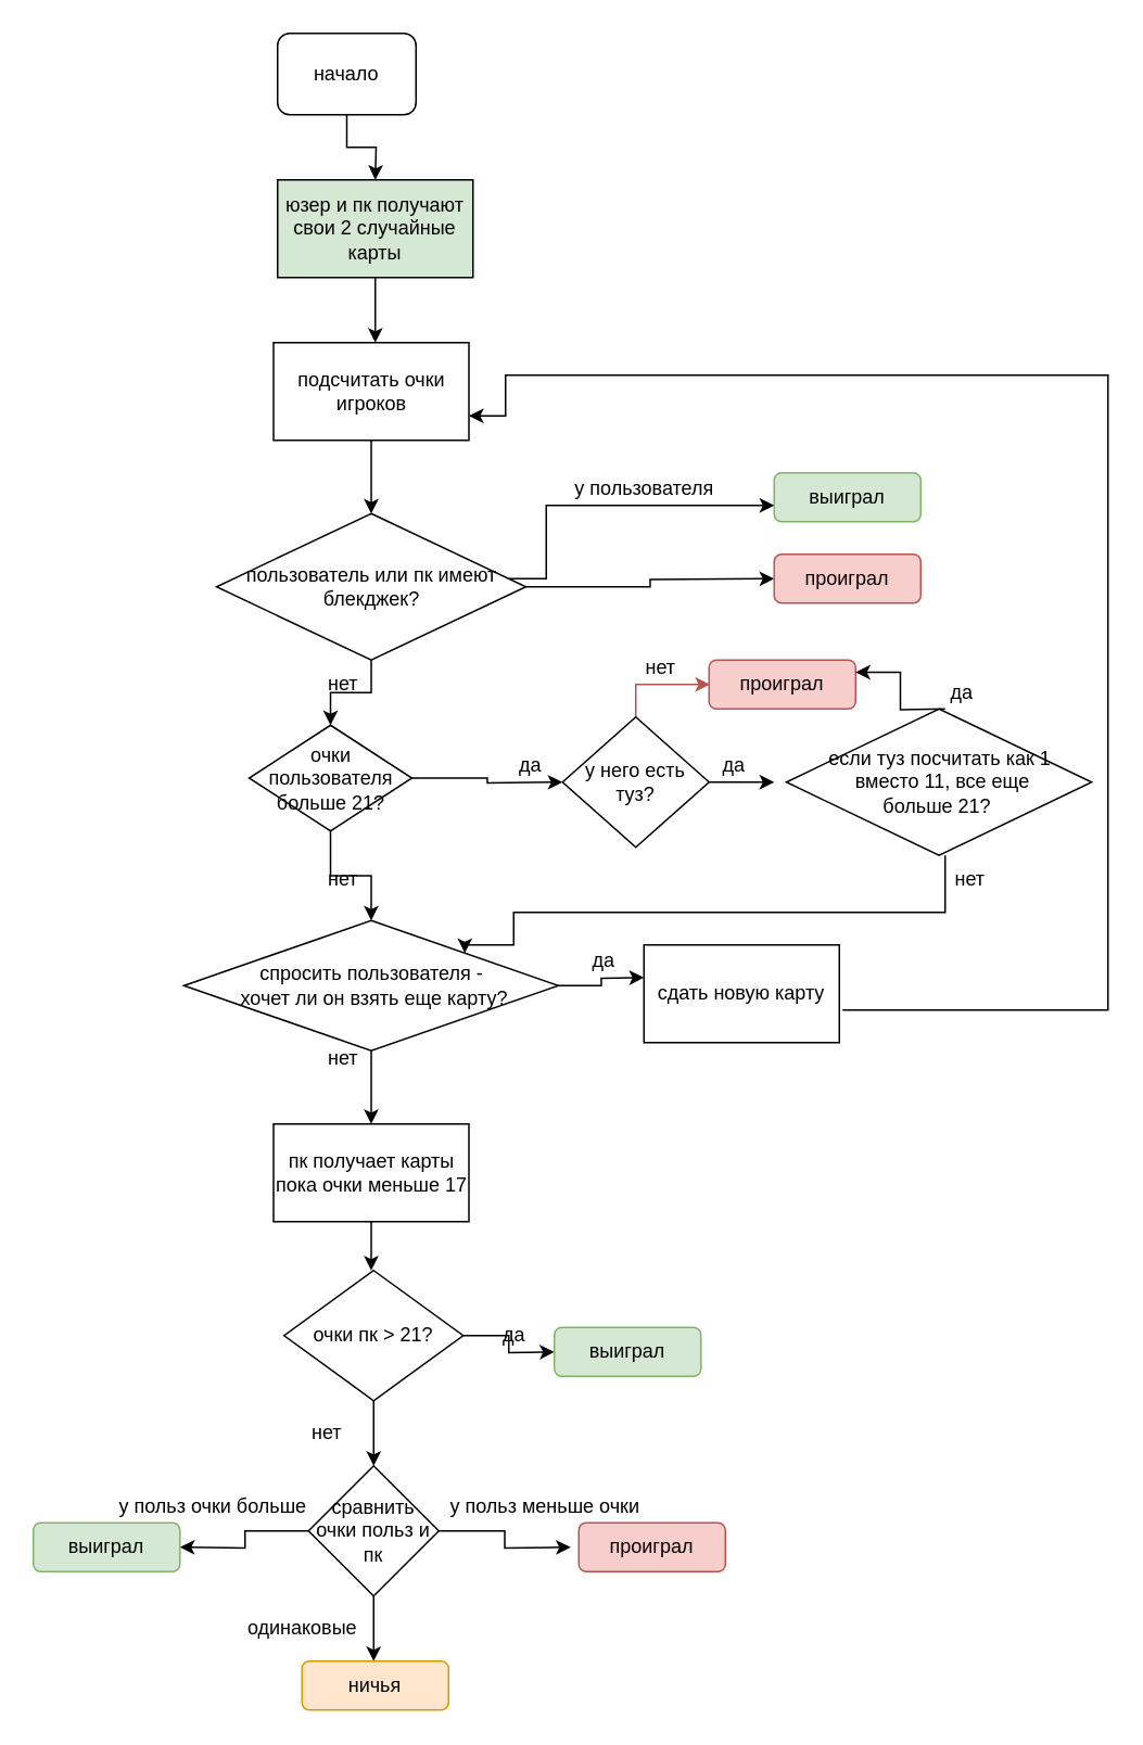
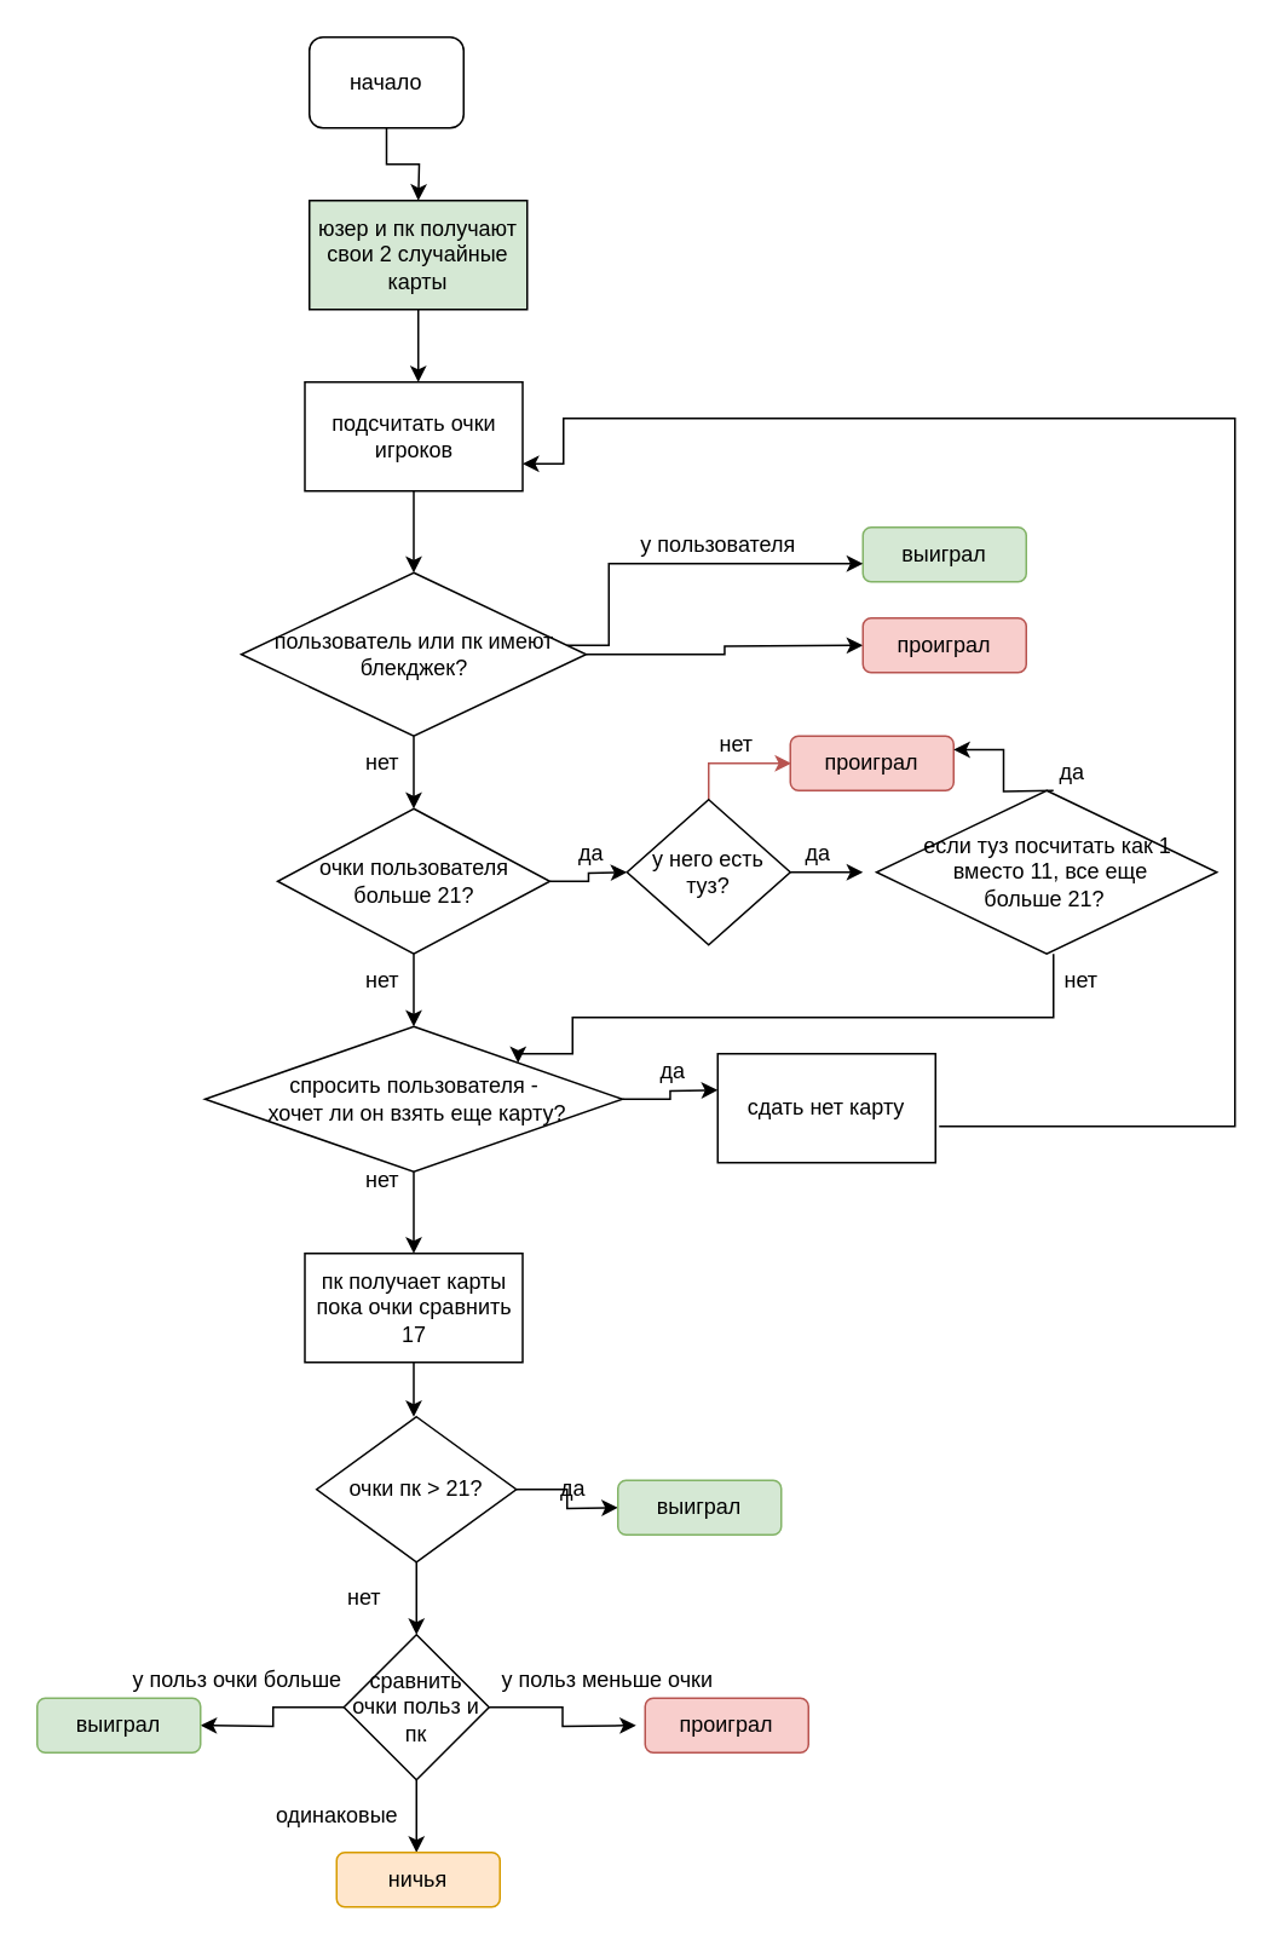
  <mxCell id="0" />
  <mxCell id="1" parent="0" />
  <mxCell id="2" style="edgeStyle=orthogonalEdgeStyle;rounded=0;orthogonalLoop=1;jettySize=auto;html=1;" parent="1" source="3" edge="1"><mxGeometry relative="1" as="geometry"><mxPoint x="230" y="110" as="targetPoint" /></mxGeometry></mxCell>
  <mxCell id="3" value="начало" style="rounded=1;whiteSpace=wrap;html=1;" parent="1" vertex="1"><mxGeometry x="170" y="20" width="85" height="50" as="geometry" /></mxCell>
  <mxCell id="4" style="edgeStyle=orthogonalEdgeStyle;rounded=0;orthogonalLoop=1;jettySize=auto;html=1;" parent="1" source="5" edge="1"><mxGeometry relative="1" as="geometry"><mxPoint x="230" y="210" as="targetPoint" /></mxGeometry></mxCell>
  <mxCell id="5" value="юзер и пк получают свои 2 случайные карты" style="rounded=0;whiteSpace=wrap;html=1;fillColor=#d5e8d4;" parent="1" vertex="1"><mxGeometry x="170" y="110" width="120" height="60" as="geometry" /></mxCell>
  <mxCell id="6" value="у пользователя" style="text;html=1;align=center;verticalAlign=middle;resizable=0;points=[];autosize=1;" parent="1" vertex="1"><mxGeometry x="345" y="290" width="100" height="20" as="geometry" /></mxCell>
  <mxCell id="7" value="выиграл" style="rounded=1;whiteSpace=wrap;html=1;fillColor=#d5e8d4;strokeColor=#82b366;" parent="1" vertex="1"><mxGeometry x="475" y="290" width="90" height="30" as="geometry" /></mxCell>
  <mxCell id="8" style="edgeStyle=orthogonalEdgeStyle;rounded=0;orthogonalLoop=1;jettySize=auto;html=1;entryX=1;entryY=0.75;entryDx=0;entryDy=0;" edge="1" parent="1" target="10"><mxGeometry relative="1" as="geometry"><mxPoint x="310" y="265" as="targetPoint" /><mxPoint x="517" y="620" as="sourcePoint" /><Array as="points"><mxPoint x="680" y="620" /><mxPoint x="680" y="230" /><mxPoint x="310" y="230" /><mxPoint x="310" y="255" /></Array></mxGeometry></mxCell>
  <mxCell id="9" style="edgeStyle=orthogonalEdgeStyle;rounded=0;orthogonalLoop=1;jettySize=auto;html=1;entryX=0.5;entryY=0;entryDx=0;entryDy=0;" edge="1" parent="1" source="10" target="14"><mxGeometry relative="1" as="geometry"><mxPoint x="227.5" y="300" as="targetPoint" /></mxGeometry></mxCell>
  <mxCell id="10" value="подсчитать очки игроков" style="rounded=0;whiteSpace=wrap;html=1;" vertex="1" parent="1"><mxGeometry x="167.5" y="210" width="120" height="60" as="geometry" /></mxCell>
  <mxCell id="11" style="edgeStyle=orthogonalEdgeStyle;rounded=0;orthogonalLoop=1;jettySize=auto;html=1;" edge="1" parent="1" source="14"><mxGeometry relative="1" as="geometry"><mxPoint x="475" y="310" as="targetPoint" /><Array as="points"><mxPoint x="335" y="355" /><mxPoint x="335" y="310" /></Array></mxGeometry></mxCell>
  <mxCell id="12" style="edgeStyle=orthogonalEdgeStyle;rounded=0;orthogonalLoop=1;jettySize=auto;html=1;" edge="1" parent="1" source="14"><mxGeometry relative="1" as="geometry"><mxPoint x="475" y="355" as="targetPoint" /></mxGeometry></mxCell>
  <mxCell id="13" style="edgeStyle=orthogonalEdgeStyle;rounded=0;orthogonalLoop=1;jettySize=auto;html=1;entryX=0.5;entryY=0;entryDx=0;entryDy=0;" edge="1" parent="1" source="14" target="19"><mxGeometry relative="1" as="geometry"><mxPoint x="235" y="440" as="targetPoint" /></mxGeometry></mxCell>
  <mxCell id="14" value="пользователь или пк имеют блекджек?" style="rhombus;whiteSpace=wrap;html=1;" vertex="1" parent="1"><mxGeometry x="132.5" y="315" width="190" height="90" as="geometry" /></mxCell>
  <mxCell id="15" value="проиграл" style="rounded=1;whiteSpace=wrap;html=1;fillColor=#f8cecc;strokeColor=#b85450;" vertex="1" parent="1"><mxGeometry x="475" y="340" width="90" height="30" as="geometry" /></mxCell>
  <mxCell id="16" value="нет" style="text;html=1;align=center;verticalAlign=middle;resizable=0;points=[];autosize=1;" vertex="1" parent="1"><mxGeometry x="195" y="410" width="30" height="20" as="geometry" /></mxCell>
  <mxCell id="17" style="edgeStyle=orthogonalEdgeStyle;rounded=0;orthogonalLoop=1;jettySize=auto;html=1;entryX=0.5;entryY=0;entryDx=0;entryDy=0;" edge="1" parent="1" source="19" target="33"><mxGeometry relative="1" as="geometry"><mxPoint x="235" y="560" as="targetPoint" /></mxGeometry></mxCell>
  <mxCell id="18" style="edgeStyle=orthogonalEdgeStyle;rounded=0;orthogonalLoop=1;jettySize=auto;html=1;" edge="1" parent="1" source="19"><mxGeometry relative="1" as="geometry"><mxPoint x="345" y="480" as="targetPoint" /></mxGeometry></mxCell>
- <mxCell id="19" value="очки пользователя больше 21?" style="rhombus;whiteSpace=wrap;html=1;" vertex="1" parent="1"><mxGeometry x="152.5" y="445" width="100" height="65" as="geometry" /></mxCell>
+ <mxCell id="19" value="очки пользователя больше 21?" style="rhombus;whiteSpace=wrap;html=1;" vertex="1" parent="1"><mxGeometry x="152.5" y="445" width="150" height="80" as="geometry" /></mxCell>
  <mxCell id="20" value="да" style="text;html=1;align=center;verticalAlign=middle;resizable=0;points=[];autosize=1;" vertex="1" parent="1"><mxGeometry x="310" y="460" width="30" height="20" as="geometry" /></mxCell>
  <mxCell id="21" value="нет" style="text;html=1;align=center;verticalAlign=middle;resizable=0;points=[];autosize=1;" vertex="1" parent="1"><mxGeometry x="195" y="530" width="30" height="20" as="geometry" /></mxCell>
  <mxCell id="22" style="edgeStyle=orthogonalEdgeStyle;rounded=0;orthogonalLoop=1;jettySize=auto;html=1;" edge="1" parent="1" source="24"><mxGeometry relative="1" as="geometry"><mxPoint x="475" y="480" as="targetPoint" /></mxGeometry></mxCell>
  <mxCell id="23" style="edgeStyle=orthogonalEdgeStyle;rounded=0;orthogonalLoop=1;jettySize=auto;html=1;fillColor=#f8cecc;strokeColor=#b85450;" edge="1" parent="1" source="24"><mxGeometry relative="1" as="geometry"><mxPoint x="435" y="420" as="targetPoint" /></mxGeometry></mxCell>
  <mxCell id="24" value="у него есть туз?" style="rhombus;whiteSpace=wrap;html=1;" vertex="1" parent="1"><mxGeometry x="345" y="440" width="90" height="80" as="geometry" /></mxCell>
  <mxCell id="25" value="да" style="text;html=1;align=center;verticalAlign=middle;resizable=0;points=[];autosize=1;" vertex="1" parent="1"><mxGeometry x="435" y="460" width="30" height="20" as="geometry" /></mxCell>
  <mxCell id="26" value="нет" style="text;html=1;align=center;verticalAlign=middle;resizable=0;points=[];autosize=1;" vertex="1" parent="1"><mxGeometry x="390" y="400" width="30" height="20" as="geometry" /></mxCell>
  <mxCell id="27" value="проиграл" style="rounded=1;whiteSpace=wrap;html=1;fillColor=#f8cecc;strokeColor=#b85450;" vertex="1" parent="1"><mxGeometry x="435" y="405" width="90" height="30" as="geometry" /></mxCell>
  <mxCell id="28" style="edgeStyle=orthogonalEdgeStyle;rounded=0;orthogonalLoop=1;jettySize=auto;html=1;entryX=1;entryY=0.25;entryDx=0;entryDy=0;" edge="1" parent="1" target="27"><mxGeometry relative="1" as="geometry"><mxPoint x="580" y="435" as="sourcePoint" /></mxGeometry></mxCell>
  <mxCell id="29" style="edgeStyle=orthogonalEdgeStyle;rounded=0;orthogonalLoop=1;jettySize=auto;html=1;entryX=1;entryY=0;entryDx=0;entryDy=0;" edge="1" parent="1" target="33"><mxGeometry relative="1" as="geometry"><Array as="points"><mxPoint x="580" y="560" /><mxPoint x="315" y="560" /><mxPoint x="315" y="580" /></Array><mxPoint x="355" y="560" as="targetPoint" /><mxPoint x="580" y="525" as="sourcePoint" /></mxGeometry></mxCell>
  <mxCell id="30" value="если туз посчитать как 1&lt;br&gt;&amp;nbsp;вместо 11, все еще &lt;br&gt;больше 21?&amp;nbsp;" style="rhombus;whiteSpace=wrap;html=1;" vertex="1" parent="1"><mxGeometry x="482.5" y="435" width="187.5" height="90" as="geometry" /></mxCell>
  <mxCell id="31" style="edgeStyle=orthogonalEdgeStyle;rounded=0;orthogonalLoop=1;jettySize=auto;html=1;entryX=0.5;entryY=0;entryDx=0;entryDy=0;" edge="1" parent="1" source="33" target="40"><mxGeometry relative="1" as="geometry"><mxPoint x="235" y="680" as="targetPoint" /></mxGeometry></mxCell>
  <mxCell id="32" style="edgeStyle=orthogonalEdgeStyle;rounded=0;orthogonalLoop=1;jettySize=auto;html=1;" edge="1" parent="1" source="33"><mxGeometry relative="1" as="geometry"><mxPoint x="395" y="600" as="targetPoint" /></mxGeometry></mxCell>
  <mxCell id="33" value="спросить пользователя -&lt;br&gt;&amp;nbsp;хочет ли он взять еще карту?" style="rhombus;whiteSpace=wrap;html=1;" vertex="1" parent="1"><mxGeometry x="112.5" y="565" width="230" height="80" as="geometry" /></mxCell>
  <mxCell id="34" value="да" style="text;html=1;align=center;verticalAlign=middle;resizable=0;points=[];autosize=1;" vertex="1" parent="1"><mxGeometry x="575" y="415" width="30" height="20" as="geometry" /></mxCell>
  <mxCell id="35" value="нет" style="text;html=1;align=center;verticalAlign=middle;resizable=0;points=[];autosize=1;" vertex="1" parent="1"><mxGeometry x="580" y="530" width="30" height="20" as="geometry" /></mxCell>
  <mxCell id="36" value="да" style="text;html=1;align=center;verticalAlign=middle;resizable=0;points=[];autosize=1;" vertex="1" parent="1"><mxGeometry x="355" y="580" width="30" height="20" as="geometry" /></mxCell>
  <mxCell id="37" value="нет" style="text;html=1;align=center;verticalAlign=middle;resizable=0;points=[];autosize=1;" vertex="1" parent="1"><mxGeometry x="195" y="640" width="30" height="20" as="geometry" /></mxCell>
- <mxCell id="38" value="сдать новую карту" style="rounded=0;whiteSpace=wrap;html=1;" vertex="1" parent="1"><mxGeometry x="395" y="580" width="120" height="60" as="geometry" /></mxCell>
+ <mxCell id="38" value="сдать нет карту" style="rounded=0;whiteSpace=wrap;html=1;" vertex="1" parent="1"><mxGeometry x="395" y="580" width="120" height="60" as="geometry" /></mxCell>
  <mxCell id="39" style="edgeStyle=orthogonalEdgeStyle;rounded=0;orthogonalLoop=1;jettySize=auto;html=1;" edge="1" parent="1" source="40"><mxGeometry relative="1" as="geometry"><mxPoint x="227.5" y="780" as="targetPoint" /></mxGeometry></mxCell>
- <mxCell id="40" value="пк получает карты пока очки меньше 17" style="rounded=0;whiteSpace=wrap;html=1;" vertex="1" parent="1"><mxGeometry x="167.5" y="690" width="120" height="60" as="geometry" /></mxCell>
+ <mxCell id="40" value="пк получает карты пока очки сравнить 17" style="rounded=0;whiteSpace=wrap;html=1;" vertex="1" parent="1"><mxGeometry x="167.5" y="690" width="120" height="60" as="geometry" /></mxCell>
  <mxCell id="41" style="edgeStyle=orthogonalEdgeStyle;rounded=0;orthogonalLoop=1;jettySize=auto;html=1;" edge="1" parent="1" source="43"><mxGeometry relative="1" as="geometry"><mxPoint x="340" y="830" as="targetPoint" /></mxGeometry></mxCell>
  <mxCell id="42" style="edgeStyle=orthogonalEdgeStyle;rounded=0;orthogonalLoop=1;jettySize=auto;html=1;" edge="1" parent="1" source="43"><mxGeometry relative="1" as="geometry"><mxPoint x="229" y="900" as="targetPoint" /></mxGeometry></mxCell>
  <mxCell id="43" value="очки пк &amp;gt; 21?" style="rhombus;whiteSpace=wrap;html=1;" vertex="1" parent="1"><mxGeometry x="174" y="780" width="110" height="80" as="geometry" /></mxCell>
  <mxCell id="44" value="да" style="text;html=1;align=center;verticalAlign=middle;resizable=0;points=[];autosize=1;" vertex="1" parent="1"><mxGeometry x="300" y="810" width="30" height="20" as="geometry" /></mxCell>
  <mxCell id="45" value="нет" style="text;html=1;align=center;verticalAlign=middle;resizable=0;points=[];autosize=1;" vertex="1" parent="1"><mxGeometry x="185" y="870" width="30" height="20" as="geometry" /></mxCell>
  <mxCell id="46" value="выиграл" style="rounded=1;whiteSpace=wrap;html=1;fillColor=#d5e8d4;strokeColor=#82b366;" vertex="1" parent="1"><mxGeometry x="340" y="815" width="90" height="30" as="geometry" /></mxCell>
  <mxCell id="47" style="edgeStyle=orthogonalEdgeStyle;rounded=0;orthogonalLoop=1;jettySize=auto;html=1;" edge="1" parent="1" source="50"><mxGeometry relative="1" as="geometry"><mxPoint x="110" y="950" as="targetPoint" /></mxGeometry></mxCell>
  <mxCell id="48" style="edgeStyle=orthogonalEdgeStyle;rounded=0;orthogonalLoop=1;jettySize=auto;html=1;" edge="1" parent="1" source="50"><mxGeometry relative="1" as="geometry"><mxPoint x="350" y="950" as="targetPoint" /></mxGeometry></mxCell>
  <mxCell id="49" style="edgeStyle=orthogonalEdgeStyle;rounded=0;orthogonalLoop=1;jettySize=auto;html=1;" edge="1" parent="1" source="50"><mxGeometry relative="1" as="geometry"><mxPoint x="229" y="1020" as="targetPoint" /></mxGeometry></mxCell>
  <mxCell id="50" value="сравнить очки польз и пк" style="rhombus;whiteSpace=wrap;html=1;" vertex="1" parent="1"><mxGeometry x="189" y="900" width="80" height="80" as="geometry" /></mxCell>
  <mxCell id="51" value="у польз очки больше" style="text;html=1;align=center;verticalAlign=middle;resizable=0;points=[];autosize=1;" vertex="1" parent="1"><mxGeometry x="65" y="915" width="130" height="20" as="geometry" /></mxCell>
  <mxCell id="52" value="выиграл" style="rounded=1;whiteSpace=wrap;html=1;fillColor=#d5e8d4;strokeColor=#82b366;" vertex="1" parent="1"><mxGeometry x="20" y="935" width="90" height="30" as="geometry" /></mxCell>
  <mxCell id="53" value="одинаковые" style="text;html=1;align=center;verticalAlign=middle;resizable=0;points=[];autosize=1;" vertex="1" parent="1"><mxGeometry x="145" y="990" width="80" height="20" as="geometry" /></mxCell>
  <mxCell id="54" value="ничья" style="rounded=1;whiteSpace=wrap;html=1;fillColor=#ffe6cc;strokeColor=#d79b00;" vertex="1" parent="1"><mxGeometry x="185" y="1020" width="90" height="30" as="geometry" /></mxCell>
  <mxCell id="55" value="проиграл" style="rounded=1;whiteSpace=wrap;html=1;fillColor=#f8cecc;strokeColor=#b85450;" vertex="1" parent="1"><mxGeometry x="355" y="935" width="90" height="30" as="geometry" /></mxCell>
  <mxCell id="56" value="у польз меньше очки" style="text;html=1;align=center;verticalAlign=middle;resizable=0;points=[];autosize=1;" vertex="1" parent="1"><mxGeometry x="269" y="915" width="130" height="20" as="geometry" /></mxCell>
